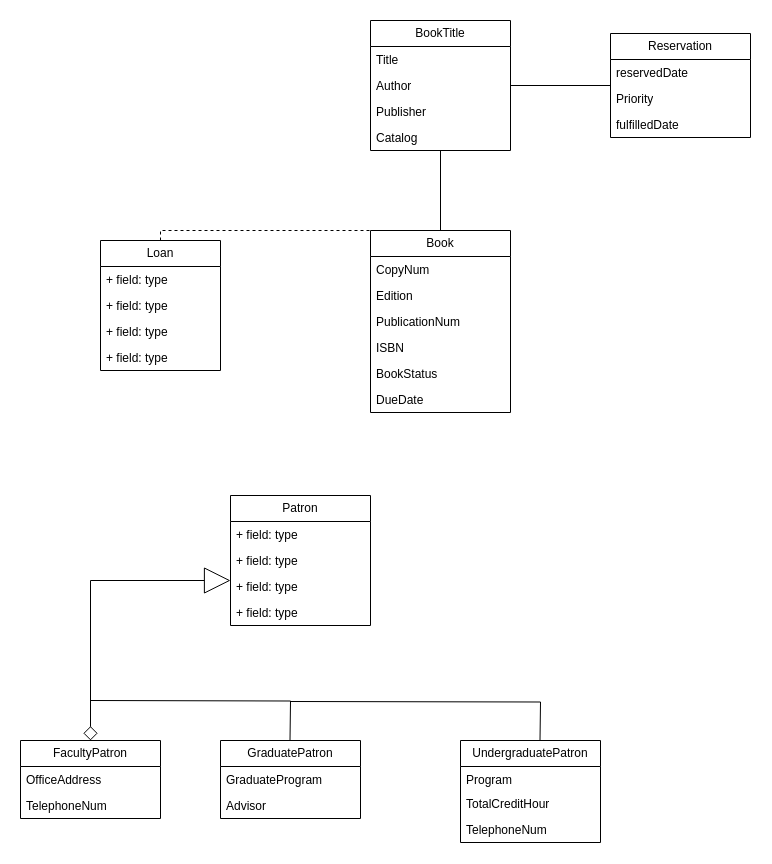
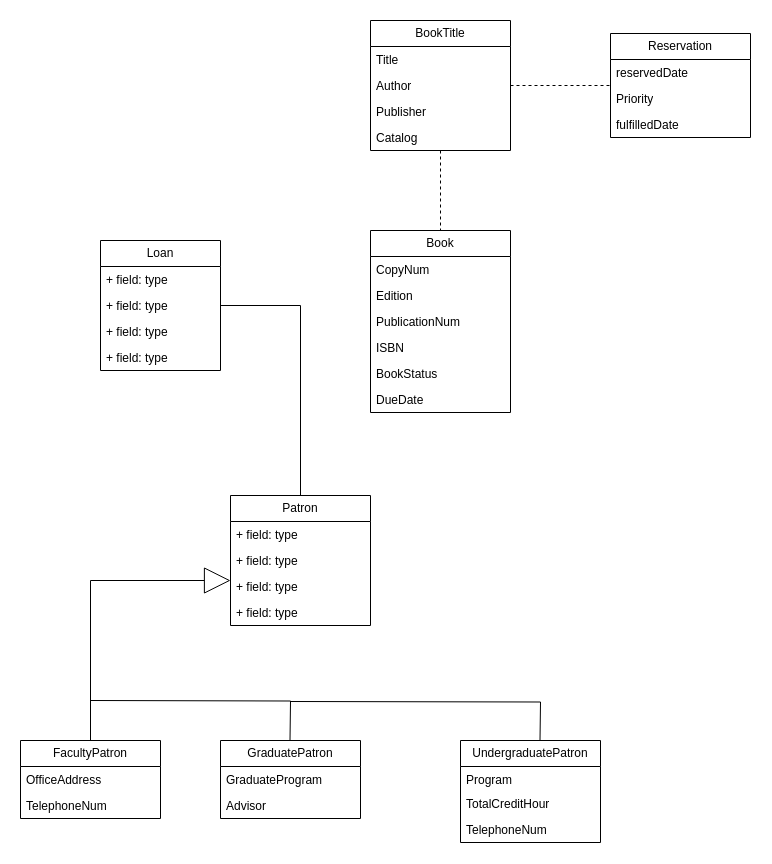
  <mxCell id="0" />
  <mxCell id="1" parent="0" />
- <mxCell id="2" value="" style="edgeStyle=orthogonalEdgeStyle;rounded=0;orthogonalLoop=1;jettySize=auto;html=1;endArrow=none;endFill=0;" parent="1" source="4" target="9" edge="1"><mxGeometry relative="1" as="geometry" /></mxCell>
- <mxCell id="3" value="" style="edgeStyle=orthogonalEdgeStyle;rounded=0;orthogonalLoop=1;jettySize=auto;html=1;endArrow=none;endFill=0;" parent="1" source="4" target="13" edge="1"><mxGeometry relative="1" as="geometry" /></mxCell>
+ <mxCell id="2" value="" style="edgeStyle=orthogonalEdgeStyle;rounded=0;orthogonalLoop=1;jettySize=auto;html=1;endArrow=none;endFill=0;dashed=1;" parent="1" source="4" target="9" edge="1"><mxGeometry relative="1" as="geometry" /></mxCell>
+ <mxCell id="3" value="" style="edgeStyle=orthogonalEdgeStyle;rounded=0;orthogonalLoop=1;jettySize=auto;html=1;endArrow=none;endFill=0;dashed=1;" parent="1" source="4" target="13" edge="1"><mxGeometry relative="1" as="geometry" /></mxCell>
  <mxCell id="4" value="BookTitle" style="swimlane;fontStyle=0;childLayout=stackLayout;horizontal=1;startSize=26;fillColor=none;horizontalStack=0;resizeParent=1;resizeParentMax=0;resizeLast=0;collapsible=1;marginBottom=0;whiteSpace=wrap;html=1;" parent="1" vertex="1"><mxGeometry x="370" y="20" width="140" height="130" as="geometry" /></mxCell>
  <mxCell id="5" value="Title&lt;br&gt;" style="text;strokeColor=none;fillColor=none;align=left;verticalAlign=top;spacingLeft=4;spacingRight=4;overflow=hidden;rotatable=0;points=[[0,0.5],[1,0.5]];portConstraint=eastwest;whiteSpace=wrap;html=1;" parent="4" vertex="1"><mxGeometry y="26" width="140" height="26" as="geometry" /></mxCell>
  <mxCell id="6" value="Author" style="text;strokeColor=none;fillColor=none;align=left;verticalAlign=top;spacingLeft=4;spacingRight=4;overflow=hidden;rotatable=0;points=[[0,0.5],[1,0.5]];portConstraint=eastwest;whiteSpace=wrap;html=1;" parent="4" vertex="1"><mxGeometry y="52" width="140" height="26" as="geometry" /></mxCell>
  <mxCell id="7" value="Publisher&lt;br&gt;&lt;br&gt;&lt;br&gt;" style="text;strokeColor=none;fillColor=none;align=left;verticalAlign=top;spacingLeft=4;spacingRight=4;overflow=hidden;rotatable=0;points=[[0,0.5],[1,0.5]];portConstraint=eastwest;whiteSpace=wrap;html=1;" parent="4" vertex="1"><mxGeometry y="78" width="140" height="26" as="geometry" /></mxCell>
  <mxCell id="8" value="Catalog" style="text;strokeColor=none;fillColor=none;align=left;verticalAlign=top;spacingLeft=4;spacingRight=4;overflow=hidden;rotatable=0;points=[[0,0.5],[1,0.5]];portConstraint=eastwest;whiteSpace=wrap;html=1;" parent="4" vertex="1"><mxGeometry y="104" width="140" height="26" as="geometry" /></mxCell>
  <mxCell id="9" value="Reservation" style="swimlane;fontStyle=0;childLayout=stackLayout;horizontal=1;startSize=26;fillColor=none;horizontalStack=0;resizeParent=1;resizeParentMax=0;resizeLast=0;collapsible=1;marginBottom=0;whiteSpace=wrap;html=1;" parent="1" vertex="1"><mxGeometry x="610" y="33" width="140" height="104" as="geometry" /></mxCell>
  <mxCell id="10" value="reservedDate" style="text;strokeColor=none;fillColor=none;align=left;verticalAlign=top;spacingLeft=4;spacingRight=4;overflow=hidden;rotatable=0;points=[[0,0.5],[1,0.5]];portConstraint=eastwest;whiteSpace=wrap;html=1;" parent="9" vertex="1"><mxGeometry y="26" width="140" height="26" as="geometry" /></mxCell>
  <mxCell id="11" value="Priority&lt;br&gt;" style="text;strokeColor=none;fillColor=none;align=left;verticalAlign=top;spacingLeft=4;spacingRight=4;overflow=hidden;rotatable=0;points=[[0,0.5],[1,0.5]];portConstraint=eastwest;whiteSpace=wrap;html=1;" parent="9" vertex="1"><mxGeometry y="52" width="140" height="26" as="geometry" /></mxCell>
  <mxCell id="12" value="fulfilledDate" style="text;strokeColor=none;fillColor=none;align=left;verticalAlign=top;spacingLeft=4;spacingRight=4;overflow=hidden;rotatable=0;points=[[0,0.5],[1,0.5]];portConstraint=eastwest;whiteSpace=wrap;html=1;" parent="9" vertex="1"><mxGeometry y="78" width="140" height="26" as="geometry" /></mxCell>
  <mxCell id="13" value="Book" style="swimlane;fontStyle=0;childLayout=stackLayout;horizontal=1;startSize=26;fillColor=none;horizontalStack=0;resizeParent=1;resizeParentMax=0;resizeLast=0;collapsible=1;marginBottom=0;whiteSpace=wrap;html=1;" parent="1" vertex="1"><mxGeometry x="370" y="230" width="140" height="182" as="geometry" /></mxCell>
  <mxCell id="14" value="CopyNum" style="text;strokeColor=none;fillColor=none;align=left;verticalAlign=top;spacingLeft=4;spacingRight=4;overflow=hidden;rotatable=0;points=[[0,0.5],[1,0.5]];portConstraint=eastwest;whiteSpace=wrap;html=1;" parent="13" vertex="1"><mxGeometry y="26" width="140" height="26" as="geometry" /></mxCell>
  <mxCell id="15" value="Edition" style="text;strokeColor=none;fillColor=none;align=left;verticalAlign=top;spacingLeft=4;spacingRight=4;overflow=hidden;rotatable=0;points=[[0,0.5],[1,0.5]];portConstraint=eastwest;whiteSpace=wrap;html=1;" parent="13" vertex="1"><mxGeometry y="52" width="140" height="26" as="geometry" /></mxCell>
  <mxCell id="16" value="PublicationNum" style="text;strokeColor=none;fillColor=none;align=left;verticalAlign=top;spacingLeft=4;spacingRight=4;overflow=hidden;rotatable=0;points=[[0,0.5],[1,0.5]];portConstraint=eastwest;whiteSpace=wrap;html=1;" parent="13" vertex="1"><mxGeometry y="78" width="140" height="26" as="geometry" /></mxCell>
  <mxCell id="17" value="ISBN" style="text;strokeColor=none;fillColor=none;align=left;verticalAlign=top;spacingLeft=4;spacingRight=4;overflow=hidden;rotatable=0;points=[[0,0.5],[1,0.5]];portConstraint=eastwest;whiteSpace=wrap;html=1;" parent="13" vertex="1"><mxGeometry y="104" width="140" height="26" as="geometry" /></mxCell>
  <mxCell id="18" value="BookStatus" style="text;strokeColor=none;fillColor=none;align=left;verticalAlign=top;spacingLeft=4;spacingRight=4;overflow=hidden;rotatable=0;points=[[0,0.5],[1,0.5]];portConstraint=eastwest;whiteSpace=wrap;html=1;" parent="13" vertex="1"><mxGeometry y="130" width="140" height="26" as="geometry" /></mxCell>
  <mxCell id="19" value="DueDate" style="text;strokeColor=none;fillColor=none;align=left;verticalAlign=top;spacingLeft=4;spacingRight=4;overflow=hidden;rotatable=0;points=[[0,0.5],[1,0.5]];portConstraint=eastwest;whiteSpace=wrap;html=1;" parent="13" vertex="1"><mxGeometry y="156" width="140" height="26" as="geometry" /></mxCell>
- <mxCell id="21" style="edgeStyle=orthogonalEdgeStyle;rounded=0;orthogonalLoop=1;jettySize=auto;html=1;exitX=0.5;exitY=0;exitDx=0;exitDy=0;entryX=0.5;entryY=0;entryDx=0;entryDy=0;dashed=1;endArrow=none;endFill=0;" parent="1" source="22" target="13" edge="1"><mxGeometry relative="1" as="geometry"><Array as="points"><mxPoint x="160" y="230" /></Array></mxGeometry></mxCell>
+ <mxCell id="20" value="" style="edgeStyle=orthogonalEdgeStyle;rounded=0;orthogonalLoop=1;jettySize=auto;html=1;startArrow=none;startFill=0;endArrow=none;endFill=0;" parent="1" source="22" target="28" edge="1"><mxGeometry relative="1" as="geometry" /></mxCell>
  <mxCell id="22" value="Loan" style="swimlane;fontStyle=0;childLayout=stackLayout;horizontal=1;startSize=26;fillColor=none;horizontalStack=0;resizeParent=1;resizeParentMax=0;resizeLast=0;collapsible=1;marginBottom=0;whiteSpace=wrap;html=1;" parent="1" vertex="1"><mxGeometry x="100" y="240" width="120" height="130" as="geometry" /></mxCell>
  <mxCell id="23" value="+ field: type" style="text;strokeColor=none;fillColor=none;align=left;verticalAlign=top;spacingLeft=4;spacingRight=4;overflow=hidden;rotatable=0;points=[[0,0.5],[1,0.5]];portConstraint=eastwest;whiteSpace=wrap;html=1;" parent="22" vertex="1"><mxGeometry y="26" width="120" height="26" as="geometry" /></mxCell>
  <mxCell id="24" value="+ field: type" style="text;strokeColor=none;fillColor=none;align=left;verticalAlign=top;spacingLeft=4;spacingRight=4;overflow=hidden;rotatable=0;points=[[0,0.5],[1,0.5]];portConstraint=eastwest;whiteSpace=wrap;html=1;" parent="22" vertex="1"><mxGeometry y="52" width="120" height="26" as="geometry" /></mxCell>
  <mxCell id="25" value="+ field: type" style="text;strokeColor=none;fillColor=none;align=left;verticalAlign=top;spacingLeft=4;spacingRight=4;overflow=hidden;rotatable=0;points=[[0,0.5],[1,0.5]];portConstraint=eastwest;whiteSpace=wrap;html=1;" parent="22" vertex="1"><mxGeometry y="78" width="120" height="26" as="geometry" /></mxCell>
  <mxCell id="26" value="+ field: type" style="text;strokeColor=none;fillColor=none;align=left;verticalAlign=top;spacingLeft=4;spacingRight=4;overflow=hidden;rotatable=0;points=[[0,0.5],[1,0.5]];portConstraint=eastwest;whiteSpace=wrap;html=1;" parent="22" vertex="1"><mxGeometry y="104" width="120" height="26" as="geometry" /></mxCell>
- <mxCell id="27" value="" style="edgeStyle=orthogonalEdgeStyle;rounded=0;orthogonalLoop=1;jettySize=auto;html=1;endArrow=diamond;endFill=0;startArrow=block;startFill=0;endSize=12;startSize=24;" parent="1" source="28" target="33" edge="1"><mxGeometry relative="1" as="geometry"><Array as="points"><mxPoint x="90" y="580" /></Array></mxGeometry></mxCell>
+ <mxCell id="27" value="" style="edgeStyle=orthogonalEdgeStyle;rounded=0;orthogonalLoop=1;jettySize=auto;html=1;endArrow=none;endFill=0;startArrow=block;startFill=0;endSize=12;startSize=24;" parent="1" source="28" target="33" edge="1"><mxGeometry relative="1" as="geometry"><Array as="points"><mxPoint x="90" y="580" /></Array></mxGeometry></mxCell>
  <mxCell id="28" value="Patron" style="swimlane;fontStyle=0;childLayout=stackLayout;horizontal=1;startSize=26;fillColor=none;horizontalStack=0;resizeParent=1;resizeParentMax=0;resizeLast=0;collapsible=1;marginBottom=0;whiteSpace=wrap;html=1;" parent="1" vertex="1"><mxGeometry x="230" y="495" width="140" height="130" as="geometry" /></mxCell>
  <mxCell id="29" value="+ field: type" style="text;strokeColor=none;fillColor=none;align=left;verticalAlign=top;spacingLeft=4;spacingRight=4;overflow=hidden;rotatable=0;points=[[0,0.5],[1,0.5]];portConstraint=eastwest;whiteSpace=wrap;html=1;" parent="28" vertex="1"><mxGeometry y="26" width="140" height="26" as="geometry" /></mxCell>
  <mxCell id="30" value="+ field: type" style="text;strokeColor=none;fillColor=none;align=left;verticalAlign=top;spacingLeft=4;spacingRight=4;overflow=hidden;rotatable=0;points=[[0,0.5],[1,0.5]];portConstraint=eastwest;whiteSpace=wrap;html=1;" parent="28" vertex="1"><mxGeometry y="52" width="140" height="26" as="geometry" /></mxCell>
  <mxCell id="31" value="+ field: type" style="text;strokeColor=none;fillColor=none;align=left;verticalAlign=top;spacingLeft=4;spacingRight=4;overflow=hidden;rotatable=0;points=[[0,0.5],[1,0.5]];portConstraint=eastwest;whiteSpace=wrap;html=1;" parent="28" vertex="1"><mxGeometry y="78" width="140" height="26" as="geometry" /></mxCell>
  <mxCell id="32" value="+ field: type" style="text;strokeColor=none;fillColor=none;align=left;verticalAlign=top;spacingLeft=4;spacingRight=4;overflow=hidden;rotatable=0;points=[[0,0.5],[1,0.5]];portConstraint=eastwest;whiteSpace=wrap;html=1;" parent="28" vertex="1"><mxGeometry y="104" width="140" height="26" as="geometry" /></mxCell>
  <mxCell id="33" value="FacultyPatron" style="swimlane;fontStyle=0;childLayout=stackLayout;horizontal=1;startSize=26;fillColor=none;horizontalStack=0;resizeParent=1;resizeParentMax=0;resizeLast=0;collapsible=1;marginBottom=0;whiteSpace=wrap;html=1;" parent="1" vertex="1"><mxGeometry x="20" y="740" width="140" height="78" as="geometry" /></mxCell>
  <mxCell id="34" value="OfficeAddress" style="text;strokeColor=none;fillColor=none;align=left;verticalAlign=top;spacingLeft=4;spacingRight=4;overflow=hidden;rotatable=0;points=[[0,0.5],[1,0.5]];portConstraint=eastwest;whiteSpace=wrap;html=1;" parent="33" vertex="1"><mxGeometry y="26" width="140" height="26" as="geometry" /></mxCell>
  <mxCell id="35" value="TelephoneNum" style="text;strokeColor=none;fillColor=none;align=left;verticalAlign=top;spacingLeft=4;spacingRight=4;overflow=hidden;rotatable=0;points=[[0,0.5],[1,0.5]];portConstraint=eastwest;whiteSpace=wrap;html=1;" parent="33" vertex="1"><mxGeometry y="52" width="140" height="26" as="geometry" /></mxCell>
  <mxCell id="36" value="GraduatePatron" style="swimlane;fontStyle=0;childLayout=stackLayout;horizontal=1;startSize=26;fillColor=none;horizontalStack=0;resizeParent=1;resizeParentMax=0;resizeLast=0;collapsible=1;marginBottom=0;whiteSpace=wrap;html=1;" parent="1" vertex="1"><mxGeometry x="220" y="740" width="140" height="78" as="geometry" /></mxCell>
  <mxCell id="37" value="GraduateProgram" style="text;strokeColor=none;fillColor=none;align=left;verticalAlign=top;spacingLeft=4;spacingRight=4;overflow=hidden;rotatable=0;points=[[0,0.5],[1,0.5]];portConstraint=eastwest;whiteSpace=wrap;html=1;" parent="36" vertex="1"><mxGeometry y="26" width="140" height="26" as="geometry" /></mxCell>
  <mxCell id="38" value="Advisor" style="text;strokeColor=none;fillColor=none;align=left;verticalAlign=top;spacingLeft=4;spacingRight=4;overflow=hidden;rotatable=0;points=[[0,0.5],[1,0.5]];portConstraint=eastwest;whiteSpace=wrap;html=1;" parent="36" vertex="1"><mxGeometry y="52" width="140" height="26" as="geometry" /></mxCell>
  <mxCell id="39" value="UndergraduatePatron" style="swimlane;fontStyle=0;childLayout=stackLayout;horizontal=1;startSize=26;fillColor=none;horizontalStack=0;resizeParent=1;resizeParentMax=0;resizeLast=0;collapsible=1;marginBottom=0;whiteSpace=wrap;html=1;" parent="1" vertex="1"><mxGeometry x="460" y="740" width="140" height="102" as="geometry" /></mxCell>
  <mxCell id="40" value="Program" style="text;strokeColor=none;fillColor=none;align=left;verticalAlign=top;spacingLeft=4;spacingRight=4;overflow=hidden;rotatable=0;points=[[0,0.5],[1,0.5]];portConstraint=eastwest;whiteSpace=wrap;html=1;" parent="39" vertex="1"><mxGeometry y="26" width="140" height="24" as="geometry" /></mxCell>
  <mxCell id="41" value="TotalCreditHour" style="text;strokeColor=none;fillColor=none;align=left;verticalAlign=top;spacingLeft=4;spacingRight=4;overflow=hidden;rotatable=0;points=[[0,0.5],[1,0.5]];portConstraint=eastwest;whiteSpace=wrap;html=1;" parent="39" vertex="1"><mxGeometry y="50" width="140" height="26" as="geometry" /></mxCell>
  <mxCell id="42" value="TelephoneNum" style="text;strokeColor=none;fillColor=none;align=left;verticalAlign=top;spacingLeft=4;spacingRight=4;overflow=hidden;rotatable=0;points=[[0,0.5],[1,0.5]];portConstraint=eastwest;whiteSpace=wrap;html=1;" parent="39" vertex="1"><mxGeometry y="76" width="140" height="26" as="geometry" /></mxCell>
  <mxCell id="43" value="" style="edgeStyle=orthogonalEdgeStyle;rounded=0;orthogonalLoop=1;jettySize=auto;html=1;endArrow=none;endFill=0;startArrow=none;startFill=0;endSize=12;startSize=24;" parent="1" edge="1"><mxGeometry relative="1" as="geometry"><mxPoint x="90" y="700" as="sourcePoint" /><mxPoint x="289.5" y="740" as="targetPoint" /></mxGeometry></mxCell>
  <mxCell id="44" value="" style="edgeStyle=orthogonalEdgeStyle;rounded=0;orthogonalLoop=1;jettySize=auto;html=1;endArrow=none;endFill=0;startArrow=none;startFill=0;endSize=12;startSize=24;" parent="1" edge="1"><mxGeometry relative="1" as="geometry"><mxPoint x="290" y="701" as="sourcePoint" /><mxPoint x="539.5" y="740" as="targetPoint" /></mxGeometry></mxCell>
